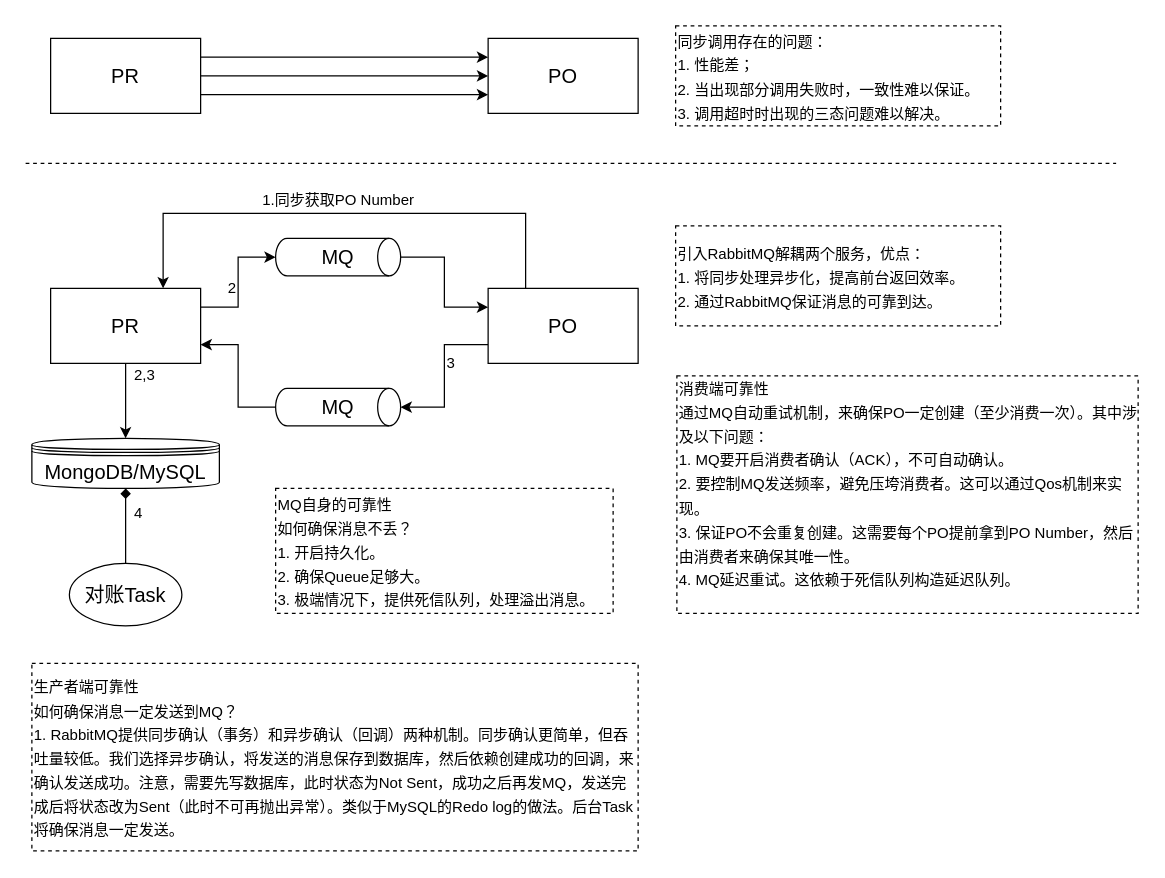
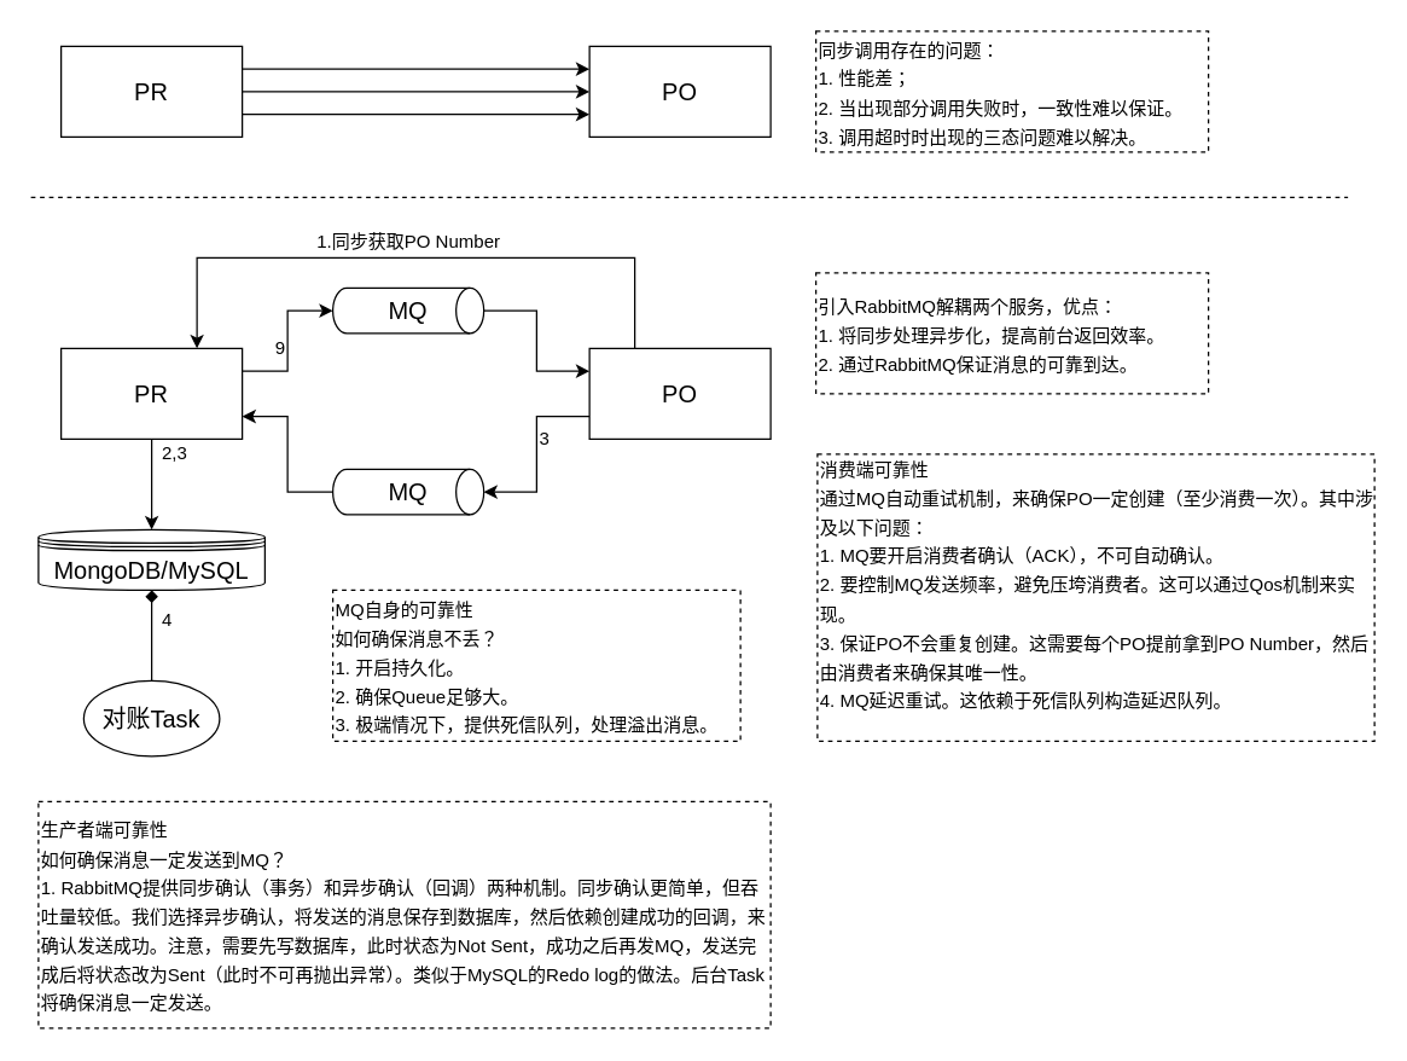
  <mxCell id="0" />
  <mxCell id="1" parent="0" />
  <mxCell id="2" style="edgeStyle=orthogonalEdgeStyle;rounded=0;orthogonalLoop=1;jettySize=auto;html=1;exitX=1;exitY=0.5;exitDx=0;exitDy=0;entryX=0;entryY=0.5;entryDx=0;entryDy=0;" edge="1" parent="1" source="5" target="6"><mxGeometry relative="1" as="geometry" /></mxCell>
  <mxCell id="3" style="edgeStyle=orthogonalEdgeStyle;rounded=0;orthogonalLoop=1;jettySize=auto;html=1;exitX=1;exitY=0.25;exitDx=0;exitDy=0;entryX=0;entryY=0.25;entryDx=0;entryDy=0;" edge="1" parent="1" source="5" target="6"><mxGeometry relative="1" as="geometry" /></mxCell>
  <mxCell id="4" style="edgeStyle=orthogonalEdgeStyle;rounded=0;orthogonalLoop=1;jettySize=auto;html=1;exitX=1;exitY=0.75;exitDx=0;exitDy=0;entryX=0;entryY=0.75;entryDx=0;entryDy=0;" edge="1" parent="1" source="5" target="6"><mxGeometry relative="1" as="geometry" /></mxCell>
  <mxCell id="5" value="PR" style="rounded=0;whiteSpace=wrap;html=1;fontSize=16;" vertex="1" parent="1"><mxGeometry x="40" y="30" width="120" height="60" as="geometry" /></mxCell>
  <mxCell id="6" value="PO" style="rounded=0;whiteSpace=wrap;html=1;fontSize=16;" vertex="1" parent="1"><mxGeometry x="390" y="30" width="120" height="60" as="geometry" /></mxCell>
  <mxCell id="7" value="&lt;font style=&quot;font-size: 12px&quot;&gt;同步调用存在的问题：&lt;br&gt;1. 性能差；&lt;br&gt;2. 当出现部分调用失败时，一致性难以保证。&lt;br&gt;3. 调用超时时出现的三态问题难以解决。&lt;br&gt;&lt;/font&gt;" style="whiteSpace=wrap;html=1;fontSize=16;dashed=1;align=left;" vertex="1" parent="1"><mxGeometry x="540" y="20" width="260" height="80" as="geometry" /></mxCell>
  <mxCell id="8" style="edgeStyle=orthogonalEdgeStyle;rounded=0;orthogonalLoop=1;jettySize=auto;html=1;exitX=1;exitY=0.25;exitDx=0;exitDy=0;entryX=0;entryY=0.5;entryDx=0;entryDy=0;entryPerimeter=0;fontSize=16;" edge="1" parent="1" source="10" target="15"><mxGeometry relative="1" as="geometry" /></mxCell>
  <mxCell id="9" style="edgeStyle=orthogonalEdgeStyle;rounded=0;orthogonalLoop=1;jettySize=auto;html=1;exitX=0.5;exitY=1;exitDx=0;exitDy=0;entryX=0.5;entryY=0;entryDx=0;entryDy=0;fontSize=16;" edge="1" parent="1" source="10" target="18"><mxGeometry relative="1" as="geometry" /></mxCell>
  <mxCell id="10" value="PR" style="rounded=0;whiteSpace=wrap;html=1;fontSize=16;" vertex="1" parent="1"><mxGeometry x="40" y="230" width="120" height="60" as="geometry" /></mxCell>
  <mxCell id="11" style="edgeStyle=orthogonalEdgeStyle;rounded=0;orthogonalLoop=1;jettySize=auto;html=1;exitX=0;exitY=0.75;exitDx=0;exitDy=0;entryX=1;entryY=0.5;entryDx=0;entryDy=0;entryPerimeter=0;fontSize=16;" edge="1" parent="1" source="13" target="17"><mxGeometry relative="1" as="geometry" /></mxCell>
  <mxCell id="12" style="edgeStyle=orthogonalEdgeStyle;rounded=0;orthogonalLoop=1;jettySize=auto;html=1;exitX=0.25;exitY=0;exitDx=0;exitDy=0;entryX=0.75;entryY=0;entryDx=0;entryDy=0;fontSize=16;" edge="1" parent="1" source="13" target="10"><mxGeometry relative="1" as="geometry"><Array as="points"><mxPoint x="420" y="170" /><mxPoint x="130" y="170" /></Array></mxGeometry></mxCell>
  <mxCell id="13" value="PO" style="rounded=0;whiteSpace=wrap;html=1;fontSize=16;" vertex="1" parent="1"><mxGeometry x="390" y="230" width="120" height="60" as="geometry" /></mxCell>
  <mxCell id="14" style="edgeStyle=orthogonalEdgeStyle;rounded=0;orthogonalLoop=1;jettySize=auto;html=1;exitX=1;exitY=0.5;exitDx=0;exitDy=0;exitPerimeter=0;entryX=0;entryY=0.25;entryDx=0;entryDy=0;fontSize=16;" edge="1" parent="1" source="15" target="13"><mxGeometry relative="1" as="geometry" /></mxCell>
  <mxCell id="15" value="MQ" style="strokeWidth=1;html=1;shape=mxgraph.flowchart.direct_data;whiteSpace=wrap;fontSize=16;" vertex="1" parent="1"><mxGeometry x="220" y="190" width="100" height="30" as="geometry" /></mxCell>
  <mxCell id="16" style="edgeStyle=orthogonalEdgeStyle;rounded=0;orthogonalLoop=1;jettySize=auto;html=1;exitX=0;exitY=0.5;exitDx=0;exitDy=0;exitPerimeter=0;entryX=1;entryY=0.75;entryDx=0;entryDy=0;fontSize=16;" edge="1" parent="1" source="17" target="10"><mxGeometry relative="1" as="geometry" /></mxCell>
  <mxCell id="17" value="MQ" style="strokeWidth=1;html=1;shape=mxgraph.flowchart.direct_data;whiteSpace=wrap;fontSize=16;" vertex="1" parent="1"><mxGeometry x="220" y="310" width="100" height="30" as="geometry" /></mxCell>
  <mxCell id="18" value="MongoDB/MySQL" style="shape=datastore;whiteSpace=wrap;html=1;strokeWidth=1;fontSize=16;" vertex="1" parent="1"><mxGeometry x="25" y="350" width="150" height="40" as="geometry" /></mxCell>
  <mxCell id="19" style="edgeStyle=orthogonalEdgeStyle;rounded=0;orthogonalLoop=1;jettySize=auto;html=1;exitX=0.5;exitY=0;exitDx=0;exitDy=0;entryX=0.5;entryY=1;entryDx=0;entryDy=0;fontSize=16;endArrow=diamond;" edge="1" parent="1" source="20" target="18"><mxGeometry relative="1" as="geometry" /></mxCell>
  <mxCell id="20" value="对账Task" style="ellipse;whiteSpace=wrap;html=1;strokeWidth=1;fontSize=16;" vertex="1" parent="1"><mxGeometry x="55" y="450" width="90" height="50" as="geometry" /></mxCell>
  <mxCell id="21" value="&lt;font style=&quot;font-size: 12px&quot;&gt;引入RabbitMQ解耦两个服务，优点：&lt;br&gt;1. 将同步处理异步化，提高前台返回效率。&lt;br&gt;2. 通过RabbitMQ保证消息的可靠到达。&lt;br&gt;&lt;/font&gt;" style="whiteSpace=wrap;html=1;fontSize=16;dashed=1;align=left;" vertex="1" parent="1"><mxGeometry x="540" y="180" width="260" height="80" as="geometry" /></mxCell>
  <mxCell id="22" value="1.同步获取PO Number" style="text;html=1;align=center;verticalAlign=middle;resizable=0;points=[];autosize=1;fontSize=12;" vertex="1" parent="1"><mxGeometry x="200" y="150" width="140" height="20" as="geometry" /></mxCell>
- <mxCell id="23" value="2" style="text;html=1;align=center;verticalAlign=middle;resizable=0;points=[];autosize=1;fontSize=12;" vertex="1" parent="1"><mxGeometry x="175" y="220" width="20" height="20" as="geometry" /></mxCell>
+ <mxCell id="23" value="9" style="text;html=1;align=center;verticalAlign=middle;resizable=0;points=[];autosize=1;fontSize=12;" vertex="1" parent="1"><mxGeometry x="175" y="220" width="20" height="20" as="geometry" /></mxCell>
  <mxCell id="24" value="3" style="text;html=1;align=center;verticalAlign=middle;resizable=0;points=[];autosize=1;fontSize=12;" vertex="1" parent="1"><mxGeometry x="350" y="280" width="20" height="20" as="geometry" /></mxCell>
  <mxCell id="25" value="2,3" style="text;html=1;align=center;verticalAlign=middle;resizable=0;points=[];autosize=1;fontSize=12;" vertex="1" parent="1"><mxGeometry x="100" y="290" width="30" height="20" as="geometry" /></mxCell>
  <mxCell id="26" value="4" style="text;html=1;align=center;verticalAlign=middle;resizable=0;points=[];autosize=1;fontSize=12;" vertex="1" parent="1"><mxGeometry x="100" y="400" width="20" height="20" as="geometry" /></mxCell>
  <mxCell id="27" value="&lt;font style=&quot;font-size: 12px&quot;&gt;消费端可靠性&lt;br&gt;通过MQ自动重试机制，来确保PO一定创建（至少消费一次）。其中涉及以下问题：&lt;br&gt;1. MQ要开启消费者确认（ACK），不可自动确认。&lt;br&gt;2. 要控制MQ发送频率，避免压垮消费者。这可以通过Qos机制来实现。&lt;br&gt;3. 保证PO不会重复创建。这需要每个PO提前拿到PO Number，然后由消费者来确保其唯一性。&lt;br&gt;4. MQ延迟重试。这依赖于死信队列构造延迟队列。&lt;br&gt;&lt;br&gt;&lt;/font&gt;" style="whiteSpace=wrap;html=1;fontSize=16;dashed=1;align=left;" vertex="1" parent="1"><mxGeometry x="541" y="300" width="369" height="190" as="geometry" /></mxCell>
  <mxCell id="28" value="&lt;font style=&quot;font-size: 12px&quot;&gt;MQ自身的可靠性&lt;br&gt;如何确保消息不丢？&lt;br&gt;1. 开启持久化。&lt;br&gt;2. 确保Queue足够大。&lt;br&gt;3. 极端情况下，提供死信队列，处理溢出消息。&lt;br&gt;&lt;/font&gt;" style="whiteSpace=wrap;html=1;fontSize=16;dashed=1;align=left;" vertex="1" parent="1"><mxGeometry x="220" y="390" width="270" height="100" as="geometry" /></mxCell>
  <mxCell id="29" value="&lt;font style=&quot;font-size: 12px&quot;&gt;生产者端可靠性&lt;br&gt;如何确保消息一定发送到MQ？&lt;br&gt;1. RabbitMQ提供同步确认（事务）和异步确认（回调）两种机制。同步确认更简单，但吞吐量较低。我们选择异步确认，将发送的消息保存到数据库，然后依赖创建成功的回调，来确认发送成功。注意，需要先写数据库，此时状态为Not Sent，成功之后再发MQ，发送完成后将状态改为Sent（此时不可再抛出异常）。类似于MySQL的Redo log的做法。后台Task将确保消息一定发送。&lt;br&gt;&lt;/font&gt;" style="whiteSpace=wrap;html=1;fontSize=16;dashed=1;align=left;" vertex="1" parent="1"><mxGeometry x="25" y="530" width="485" height="150" as="geometry" /></mxCell>
  <mxCell id="30" value="" style="endArrow=none;html=1;fontSize=12;dashed=1;" edge="1" parent="1"><mxGeometry width="50" height="50" relative="1" as="geometry"><mxPoint x="20" y="130" as="sourcePoint" /><mxPoint x="892.4" y="130" as="targetPoint" /></mxGeometry></mxCell>
